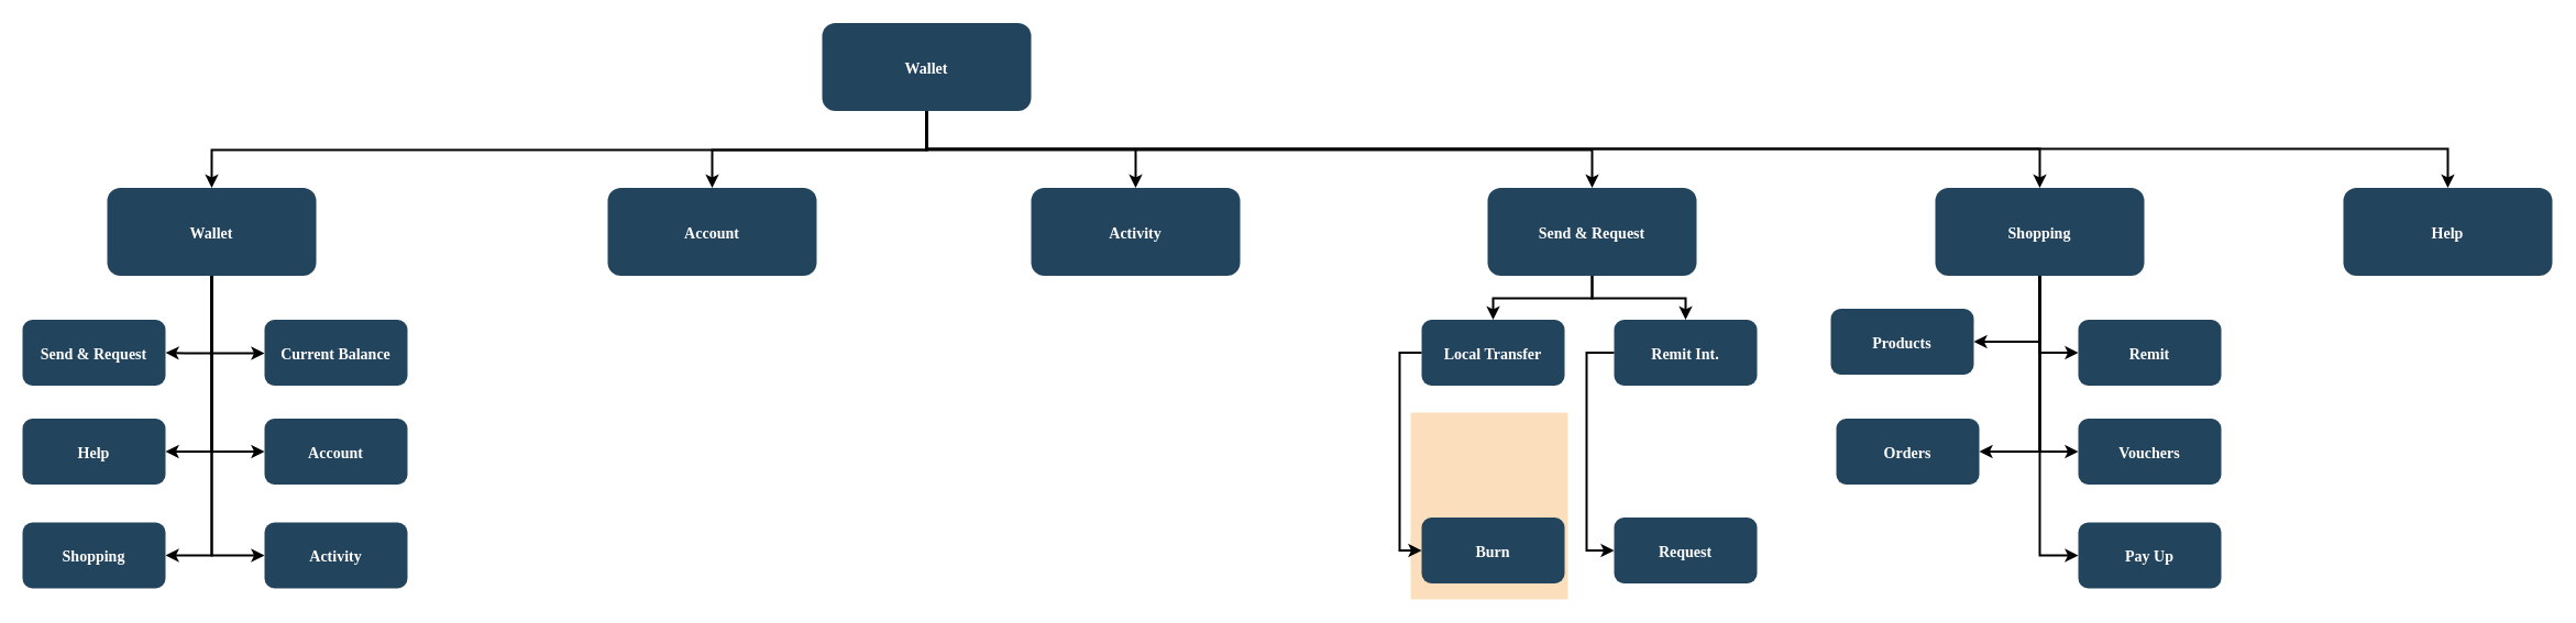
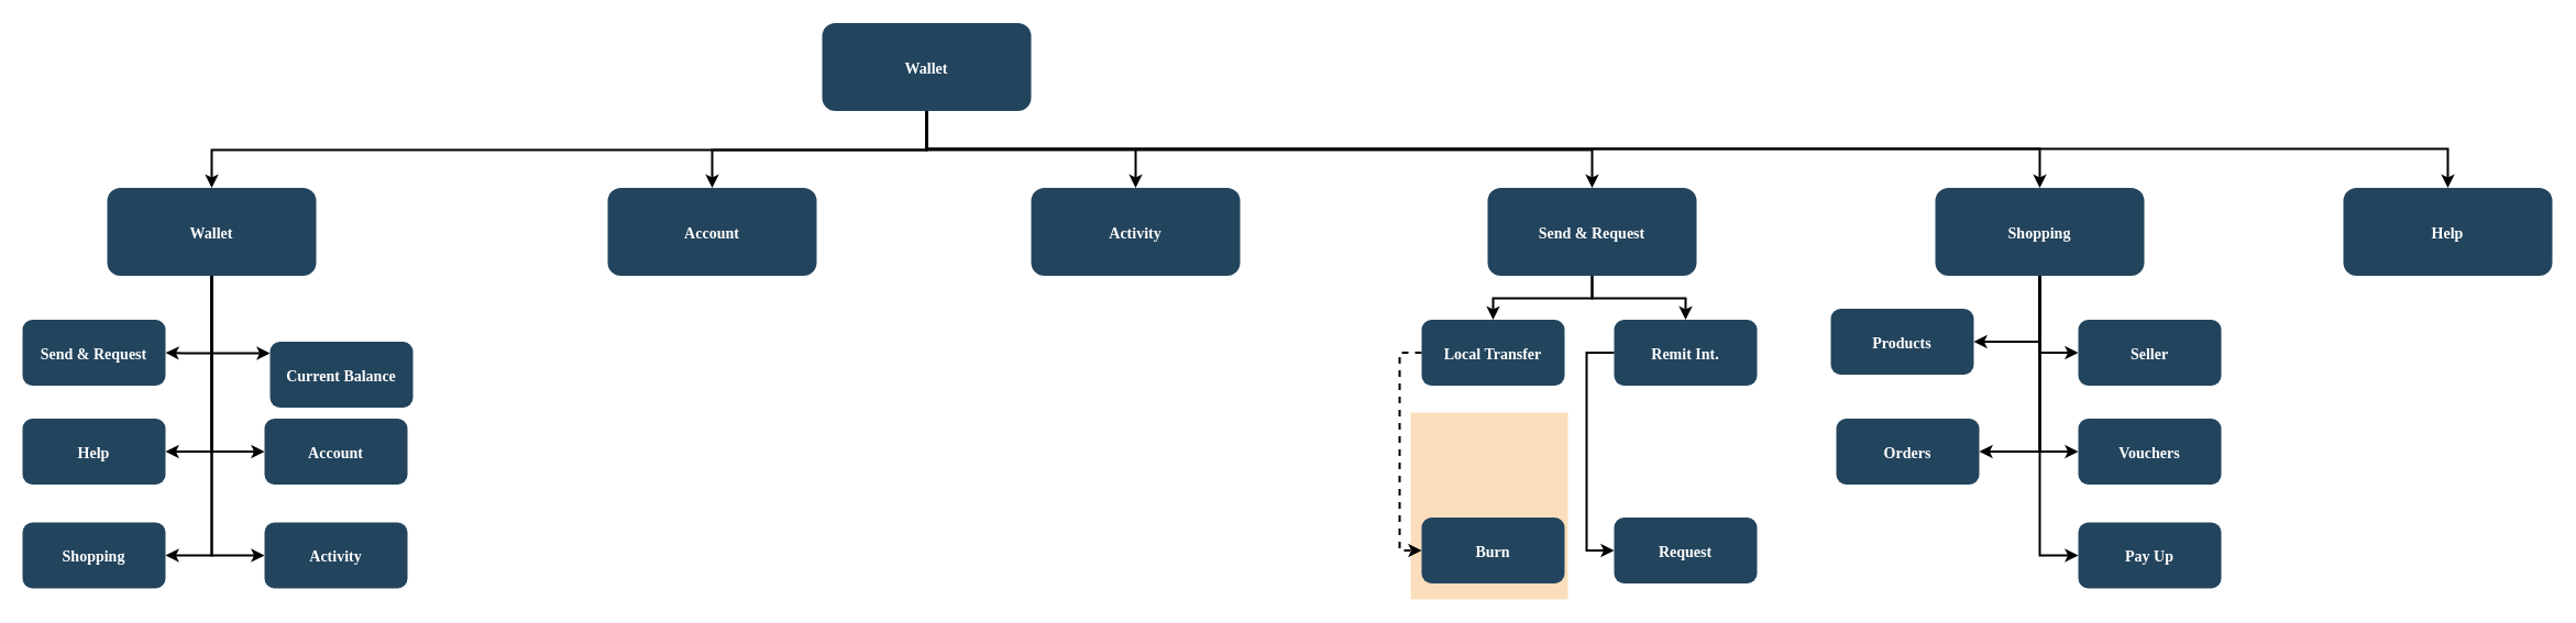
  <mxCell id="0" />
  <mxCell id="1" parent="0" />
  <mxCell id="2" value="" style="fillColor=#F2931E;strokeColor=none;opacity=30;" parent="1" vertex="1"><mxGeometry x="1282" y="375" width="143" height="170" as="geometry" /></mxCell>
  <mxCell id="3" style="edgeStyle=orthogonalEdgeStyle;rounded=0;orthogonalLoop=1;jettySize=auto;html=1;entryX=0.5;entryY=0;entryDx=0;entryDy=0;strokeWidth=2;" parent="1" source="6" target="9" edge="1"><mxGeometry relative="1" as="geometry" /></mxCell>
  <mxCell id="4" style="edgeStyle=orthogonalEdgeStyle;rounded=0;orthogonalLoop=1;jettySize=auto;html=1;strokeWidth=2;" parent="1" source="6" target="39" edge="1"><mxGeometry relative="1" as="geometry"><Array as="points"><mxPoint x="842" y="135" /><mxPoint x="1854" y="135" /></Array></mxGeometry></mxCell>
  <mxCell id="5" style="edgeStyle=orthogonalEdgeStyle;rounded=0;orthogonalLoop=1;jettySize=auto;html=1;strokeWidth=2;" parent="1" source="6" target="45" edge="1"><mxGeometry relative="1" as="geometry"><Array as="points"><mxPoint x="842" y="135" /><mxPoint x="2225" y="135" /></Array></mxGeometry></mxCell>
  <mxCell id="6" value="Wallet" style="rounded=1;fillColor=#23445D;gradientColor=none;strokeColor=none;fontColor=#FFFFFF;fontStyle=1;fontFamily=Tahoma;fontSize=14" parent="1" vertex="1"><mxGeometry x="747" y="20.5" width="190" height="80" as="geometry" /></mxCell>
  <mxCell id="7" value="Send &amp; Request" style="rounded=1;fillColor=#23445D;gradientColor=none;strokeColor=none;fontColor=#FFFFFF;fontStyle=1;fontFamily=Tahoma;fontSize=14" parent="1" vertex="1"><mxGeometry x="1352" y="170.5" width="190" height="80" as="geometry" /></mxCell>
  <mxCell id="8" value="" style="edgeStyle=elbowEdgeStyle;elbow=vertical;strokeWidth=2;rounded=0" parent="1" source="6" target="7" edge="1"><mxGeometry x="337" y="215.5" width="100" height="100" as="geometry"><mxPoint x="327" y="150.5" as="sourcePoint" /><mxPoint x="427" y="50.5" as="targetPoint" /></mxGeometry></mxCell>
  <mxCell id="9" value="Activity" style="rounded=1;fillColor=#23445D;gradientColor=none;strokeColor=none;fontColor=#FFFFFF;fontStyle=1;fontFamily=Tahoma;fontSize=14" parent="1" vertex="1"><mxGeometry x="937" y="170.5" width="190" height="80" as="geometry" /></mxCell>
  <mxCell id="10" value="Account" style="rounded=1;fillColor=#23445D;gradientColor=none;strokeColor=none;fontColor=#FFFFFF;fontStyle=1;fontFamily=Tahoma;fontSize=14" parent="1" vertex="1"><mxGeometry x="552" y="170.5" width="190" height="80" as="geometry" /></mxCell>
  <mxCell id="11" style="edgeStyle=orthogonalEdgeStyle;rounded=0;orthogonalLoop=1;jettySize=auto;html=1;entryX=1;entryY=0.5;entryDx=0;entryDy=0;strokeWidth=2;" parent="1" source="13" target="15" edge="1"><mxGeometry relative="1" as="geometry"><Array as="points"><mxPoint x="192" y="321" /><mxPoint x="167" y="321" /></Array></mxGeometry></mxCell>
  <mxCell id="12" style="edgeStyle=orthogonalEdgeStyle;rounded=0;orthogonalLoop=1;jettySize=auto;html=1;strokeWidth=2;" parent="1" source="13" target="14" edge="1"><mxGeometry relative="1" as="geometry"><Array as="points"><mxPoint x="192" y="321" /></Array></mxGeometry></mxCell>
  <mxCell id="13" value="Wallet" style="rounded=1;fillColor=#23445D;gradientColor=none;strokeColor=none;fontColor=#FFFFFF;fontStyle=1;fontFamily=Tahoma;fontSize=14" parent="1" vertex="1"><mxGeometry x="97" y="170.5" width="190" height="80" as="geometry" /></mxCell>
- <mxCell id="14" value="Current Balance" style="rounded=1;fillColor=#23445D;gradientColor=none;strokeColor=none;fontColor=#FFFFFF;fontStyle=1;fontFamily=Tahoma;fontSize=14" parent="1" vertex="1"><mxGeometry x="240" y="290.5" width="130" height="60" as="geometry" /></mxCell>
+ <mxCell id="14" value="Current Balance" style="rounded=1;fillColor=#23445D;gradientColor=none;strokeColor=none;fontColor=#FFFFFF;fontStyle=1;fontFamily=Tahoma;fontSize=14" parent="1" vertex="1"><mxGeometry x="245" y="310.5" width="130" height="60" as="geometry" /></mxCell>
  <mxCell id="15" value="Send &amp; Request" style="rounded=1;fillColor=#23445D;gradientColor=none;strokeColor=none;fontColor=#FFFFFF;fontStyle=1;fontFamily=Tahoma;fontSize=14" parent="1" vertex="1"><mxGeometry x="20" y="290.5" width="130" height="60" as="geometry" /></mxCell>
  <mxCell id="16" value="Account" style="rounded=1;fillColor=#23445D;gradientColor=none;strokeColor=none;fontColor=#FFFFFF;fontStyle=1;fontFamily=Tahoma;fontSize=14" parent="1" vertex="1"><mxGeometry x="240" y="380.5" width="130" height="60" as="geometry" /></mxCell>
  <mxCell id="17" value="Activity" style="rounded=1;fillColor=#23445D;gradientColor=none;strokeColor=none;fontColor=#FFFFFF;fontStyle=1;fontFamily=Tahoma;fontSize=14" parent="1" vertex="1"><mxGeometry x="240" y="475" width="130" height="60" as="geometry" /></mxCell>
  <mxCell id="18" value="Shopping" style="rounded=1;fillColor=#23445D;gradientColor=none;strokeColor=none;fontColor=#FFFFFF;fontStyle=1;fontFamily=Tahoma;fontSize=14" parent="1" vertex="1"><mxGeometry x="20" y="475" width="130" height="60" as="geometry" /></mxCell>
  <mxCell id="19" value="Help" style="rounded=1;fillColor=#23445D;gradientColor=none;strokeColor=none;fontColor=#FFFFFF;fontStyle=1;fontFamily=Tahoma;fontSize=14" parent="1" vertex="1"><mxGeometry x="20" y="380.5" width="130" height="60" as="geometry" /></mxCell>
  <mxCell id="20" value="Local Transfer" style="rounded=1;fillColor=#23445D;gradientColor=none;strokeColor=none;fontColor=#FFFFFF;fontStyle=1;fontFamily=Tahoma;fontSize=14" parent="1" vertex="1"><mxGeometry x="1292" y="290.5" width="130" height="60" as="geometry" /></mxCell>
  <mxCell id="21" value="Burn" style="rounded=1;fillColor=#23445D;gradientColor=none;strokeColor=none;fontColor=#FFFFFF;fontStyle=1;fontFamily=Tahoma;fontSize=14" parent="1" vertex="1"><mxGeometry x="1292" y="470.5" width="130" height="60" as="geometry" /></mxCell>
  <mxCell id="22" value="Remit Int." style="rounded=1;fillColor=#23445D;gradientColor=none;strokeColor=none;fontColor=#FFFFFF;fontStyle=1;fontFamily=Tahoma;fontSize=14" parent="1" vertex="1"><mxGeometry x="1467" y="290.5" width="130" height="60" as="geometry" /></mxCell>
  <mxCell id="23" value="Request" style="rounded=1;fillColor=#23445D;gradientColor=none;strokeColor=none;fontColor=#FFFFFF;fontStyle=1;fontFamily=Tahoma;fontSize=14" parent="1" vertex="1"><mxGeometry x="1467" y="470.5" width="130" height="60" as="geometry" /></mxCell>
  <mxCell id="24" value="" style="edgeStyle=elbowEdgeStyle;elbow=vertical;strokeWidth=2;rounded=0" parent="1" source="6" target="10" edge="1"><mxGeometry x="347" y="225.5" width="100" height="100" as="geometry"><mxPoint x="852" y="110.5" as="sourcePoint" /><mxPoint x="1457" y="180.5" as="targetPoint" /></mxGeometry></mxCell>
  <mxCell id="25" value="" style="edgeStyle=elbowEdgeStyle;elbow=vertical;strokeWidth=2;rounded=0" parent="1" source="6" target="13" edge="1"><mxGeometry x="-23" y="135.5" width="100" height="100" as="geometry"><mxPoint x="-33" y="70.5" as="sourcePoint" /><mxPoint x="67" y="-29.5" as="targetPoint" /></mxGeometry></mxCell>
  <mxCell id="26" value="" style="edgeStyle=elbowEdgeStyle;elbow=horizontal;strokeWidth=2;rounded=0" parent="1" source="13" target="16" edge="1"><mxGeometry x="-23" y="135.5" width="100" height="100" as="geometry"><mxPoint x="-33" y="70.5" as="sourcePoint" /><mxPoint x="67" y="-29.5" as="targetPoint" /><Array as="points"><mxPoint x="192" y="270.5" /></Array></mxGeometry></mxCell>
  <mxCell id="27" value="" style="edgeStyle=elbowEdgeStyle;elbow=horizontal;strokeWidth=2;rounded=0" parent="1" source="13" target="17" edge="1"><mxGeometry x="-23" y="135.5" width="100" height="100" as="geometry"><mxPoint x="-33" y="70.5" as="sourcePoint" /><mxPoint x="67" y="-29.5" as="targetPoint" /><Array as="points"><mxPoint x="192" y="310.5" /></Array></mxGeometry></mxCell>
  <mxCell id="28" value="" style="edgeStyle=elbowEdgeStyle;elbow=horizontal;strokeWidth=2;rounded=0" parent="1" source="13" target="18" edge="1"><mxGeometry x="-23" y="135.5" width="100" height="100" as="geometry"><mxPoint x="-33" y="70.5" as="sourcePoint" /><mxPoint x="67" y="-29.5" as="targetPoint" /><Array as="points"><mxPoint x="192" y="360.5" /></Array></mxGeometry></mxCell>
  <mxCell id="29" value="" style="edgeStyle=elbowEdgeStyle;elbow=horizontal;strokeWidth=2;rounded=0" parent="1" source="13" target="19" edge="1"><mxGeometry x="-23" y="135.5" width="100" height="100" as="geometry"><mxPoint x="-33" y="70.5" as="sourcePoint" /><mxPoint x="67" y="-29.5" as="targetPoint" /><Array as="points"><mxPoint x="192" y="410.5" /></Array></mxGeometry></mxCell>
- <mxCell id="30" value="" style="edgeStyle=elbowEdgeStyle;elbow=horizontal;strokeWidth=2;rounded=0" parent="1" source="20" target="21" edge="1"><mxGeometry x="-23" y="135.5" width="100" height="100" as="geometry"><mxPoint x="52" y="70.5" as="sourcePoint" /><mxPoint x="152" y="-29.5" as="targetPoint" /><Array as="points"><mxPoint x="1272" y="410.5" /></Array></mxGeometry></mxCell>
+ <mxCell id="30" value="" style="edgeStyle=elbowEdgeStyle;elbow=horizontal;strokeWidth=2;rounded=0;dashed=1;" parent="1" source="20" target="21" edge="1"><mxGeometry x="-23" y="135.5" width="100" height="100" as="geometry"><mxPoint x="52" y="70.5" as="sourcePoint" /><mxPoint x="152" y="-29.5" as="targetPoint" /><Array as="points"><mxPoint x="1272" y="410.5" /></Array></mxGeometry></mxCell>
  <mxCell id="31" value="" style="edgeStyle=elbowEdgeStyle;elbow=horizontal;strokeWidth=2;rounded=0" parent="1" source="22" target="23" edge="1"><mxGeometry x="-23" y="135.5" width="100" height="100" as="geometry"><mxPoint x="52" y="70.5" as="sourcePoint" /><mxPoint x="152" y="-29.5" as="targetPoint" /><Array as="points"><mxPoint x="1442" y="430.5" /></Array></mxGeometry></mxCell>
  <mxCell id="32" value="" style="edgeStyle=elbowEdgeStyle;elbow=vertical;strokeWidth=2;rounded=0" parent="1" source="7" target="22" edge="1"><mxGeometry x="-23" y="135.5" width="100" height="100" as="geometry"><mxPoint x="-33" y="70.5" as="sourcePoint" /><mxPoint x="67" y="-29.5" as="targetPoint" /></mxGeometry></mxCell>
  <mxCell id="33" value="" style="edgeStyle=elbowEdgeStyle;elbow=vertical;strokeWidth=2;rounded=0" parent="1" source="7" target="20" edge="1"><mxGeometry x="-23" y="135.5" width="100" height="100" as="geometry"><mxPoint x="-33" y="70.5" as="sourcePoint" /><mxPoint x="67" y="-29.5" as="targetPoint" /></mxGeometry></mxCell>
  <mxCell id="34" style="edgeStyle=orthogonalEdgeStyle;rounded=0;orthogonalLoop=1;jettySize=auto;html=1;entryX=1;entryY=0.5;entryDx=0;entryDy=0;strokeWidth=2;" parent="1" source="39" target="41" edge="1"><mxGeometry relative="1" as="geometry" /></mxCell>
  <mxCell id="35" style="edgeStyle=orthogonalEdgeStyle;rounded=0;orthogonalLoop=1;jettySize=auto;html=1;entryX=0;entryY=0.5;entryDx=0;entryDy=0;strokeWidth=2;" parent="1" source="39" target="40" edge="1"><mxGeometry relative="1" as="geometry" /></mxCell>
  <mxCell id="36" style="edgeStyle=orthogonalEdgeStyle;rounded=0;orthogonalLoop=1;jettySize=auto;html=1;entryX=1;entryY=0.5;entryDx=0;entryDy=0;strokeWidth=2;" parent="1" source="39" target="44" edge="1"><mxGeometry relative="1" as="geometry" /></mxCell>
  <mxCell id="37" style="edgeStyle=orthogonalEdgeStyle;rounded=0;orthogonalLoop=1;jettySize=auto;html=1;entryX=0;entryY=0.5;entryDx=0;entryDy=0;strokeWidth=2;" parent="1" source="39" target="42" edge="1"><mxGeometry relative="1" as="geometry" /></mxCell>
  <mxCell id="38" style="edgeStyle=orthogonalEdgeStyle;rounded=0;orthogonalLoop=1;jettySize=auto;html=1;entryX=0;entryY=0.5;entryDx=0;entryDy=0;strokeWidth=2;" parent="1" source="39" target="43" edge="1"><mxGeometry relative="1" as="geometry" /></mxCell>
  <mxCell id="39" value="Shopping" style="rounded=1;fillColor=#23445D;gradientColor=none;strokeColor=none;fontColor=#FFFFFF;fontStyle=1;fontFamily=Tahoma;fontSize=14" parent="1" vertex="1"><mxGeometry x="1759" y="170.5" width="190" height="80" as="geometry" /></mxCell>
- <mxCell id="40" value="Remit" style="rounded=1;fillColor=#23445D;gradientColor=none;strokeColor=none;fontColor=#FFFFFF;fontStyle=1;fontFamily=Tahoma;fontSize=14" parent="1" vertex="1"><mxGeometry x="1889" y="290.5" width="130" height="60" as="geometry" /></mxCell>
+ <mxCell id="40" value="Seller" style="rounded=1;fillColor=#23445D;gradientColor=none;strokeColor=none;fontColor=#FFFFFF;fontStyle=1;fontFamily=Tahoma;fontSize=14" parent="1" vertex="1"><mxGeometry x="1889" y="290.5" width="130" height="60" as="geometry" /></mxCell>
  <mxCell id="41" value="Products" style="rounded=1;fillColor=#23445D;gradientColor=none;strokeColor=none;fontColor=#FFFFFF;fontStyle=1;fontFamily=Tahoma;fontSize=14" parent="1" vertex="1"><mxGeometry x="1664" y="280.5" width="130" height="60" as="geometry" /></mxCell>
  <mxCell id="42" value="Vouchers" style="rounded=1;fillColor=#23445D;gradientColor=none;strokeColor=none;fontColor=#FFFFFF;fontStyle=1;fontFamily=Tahoma;fontSize=14" parent="1" vertex="1"><mxGeometry x="1889" y="380.5" width="130" height="60" as="geometry" /></mxCell>
  <mxCell id="43" value="Pay Up" style="rounded=1;fillColor=#23445D;gradientColor=none;strokeColor=none;fontColor=#FFFFFF;fontStyle=1;fontFamily=Tahoma;fontSize=14" parent="1" vertex="1"><mxGeometry x="1889" y="475" width="130" height="60" as="geometry" /></mxCell>
  <mxCell id="44" value="Orders" style="rounded=1;fillColor=#23445D;gradientColor=none;strokeColor=none;fontColor=#FFFFFF;fontStyle=1;fontFamily=Tahoma;fontSize=14" parent="1" vertex="1"><mxGeometry x="1669" y="380.5" width="130" height="60" as="geometry" /></mxCell>
  <mxCell id="45" value="Help" style="rounded=1;fillColor=#23445D;gradientColor=none;strokeColor=none;fontColor=#FFFFFF;fontStyle=1;fontFamily=Tahoma;fontSize=14" parent="1" vertex="1"><mxGeometry x="2130" y="170.5" width="190" height="80" as="geometry" /></mxCell>
